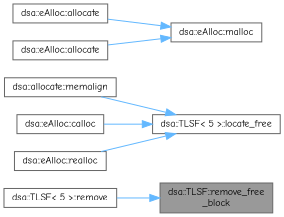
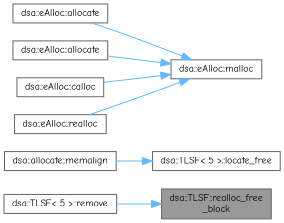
  digraph {
    fontname="Comic Neue"
    rankdir=RL
    node [color=grey40 fillcolor=white fontname="Comic Neue" fontsize=10 shape=box style=filled]
    edge [color=steelblue1 dir=back fontname="Comic Neue" fontsize=10 labelfontname=Helvetica labelfontsize=10 style=solid]
-   n1 [color=gray40 fillcolor=grey60 fontcolor=black height=0.2 label="dsa::TLSF::remove_free\l_block" width=0.4]
+   n1 [color=gray40 fillcolor=grey60 fontcolor=black height=0.2 label="dsa::TLSF::realloc_free\l_block" width=0.4]
    n2 [height=0.2 label="dsa::TLSF\< 5 \>::remove" width=0.4]
    n3 [height=0.2 label="dsa::TLSF\< 5 \>::locate_free" width=0.4]
    n4 [height=0.2 label="dsa::allocate::memalign" width=0.4]
    n5 [height=0.2 label="dsa::eAlloc::malloc" width=0.4]
    n6 [height=0.2 label="dsa::eAlloc::allocate" width=0.4]
    n7 [height=0.2 label="dsa::eAlloc::allocate" width=0.4]
    n8 [height=0.2 label="dsa::eAlloc::calloc" width=0.4]
    n9 [height=0.2 label="dsa::eAlloc::realloc" width=0.4]
    n1 -> n2
    n3 -> n4
    n5 -> n6
    n5 -> n7
-   n3 -> n8
-   n3 -> n9
+   n5 -> n8
+   n5 -> n9
  }
